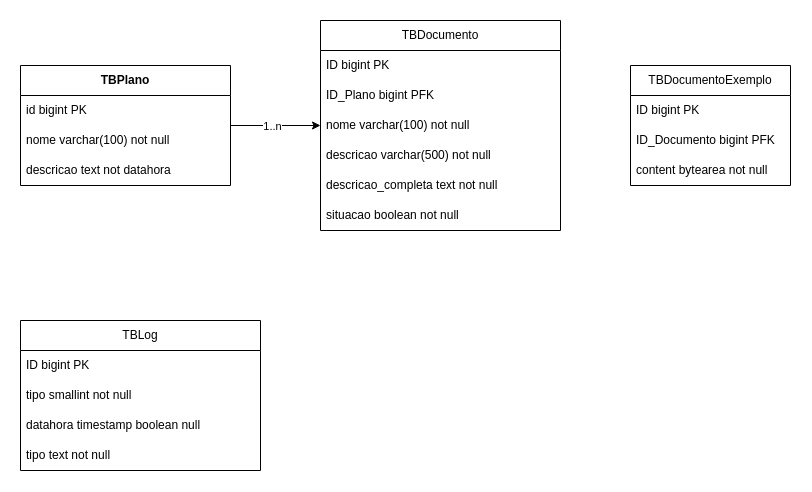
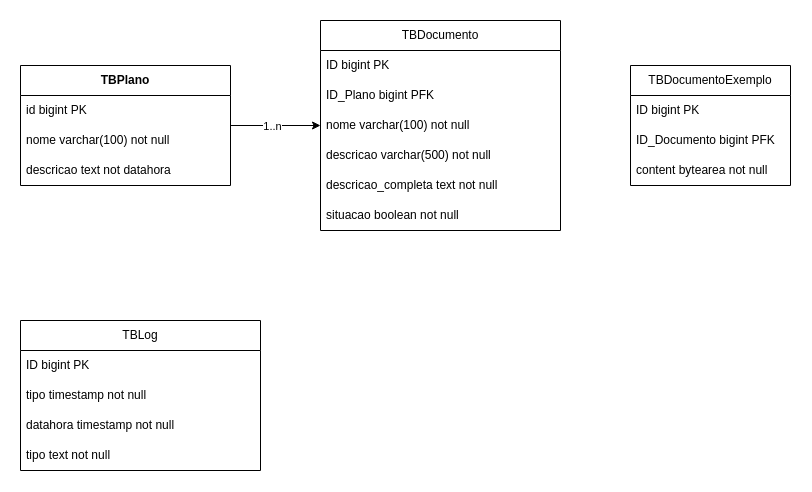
  <mxCell id="0" />
  <mxCell id="1" parent="0" />
  <mxCell id="2" style="edgeStyle=none;html=1;entryX=0;entryY=0.5;entryDx=0;entryDy=0;" edge="1" parent="1" source="4" target="11"><mxGeometry relative="1" as="geometry" /></mxCell>
  <mxCell id="3" value="1..n" style="edgeLabel;html=1;align=center;verticalAlign=middle;resizable=0;points=[];" vertex="1" connectable="0" parent="2"><mxGeometry x="0.412" relative="1" as="geometry"><mxPoint x="-23" as="offset" /></mxGeometry></mxCell>
  <mxCell id="4" value="&lt;span style=&quot;font-weight: 700;&quot;&gt;TBPlano&lt;/span&gt;" style="swimlane;fontStyle=0;childLayout=stackLayout;horizontal=1;startSize=30;horizontalStack=0;resizeParent=1;resizeParentMax=0;resizeLast=0;collapsible=1;marginBottom=0;whiteSpace=wrap;html=1;" vertex="1" parent="1"><mxGeometry x="20" y="65" width="210" height="120" as="geometry" /></mxCell>
  <mxCell id="5" value="id bigint PK" style="text;strokeColor=none;fillColor=none;align=left;verticalAlign=middle;spacingLeft=4;spacingRight=4;overflow=hidden;points=[[0,0.5],[1,0.5]];portConstraint=eastwest;rotatable=0;whiteSpace=wrap;html=1;" vertex="1" parent="4"><mxGeometry y="30" width="210" height="30" as="geometry" /></mxCell>
  <mxCell id="6" value="nome varchar(100) not null" style="text;strokeColor=none;fillColor=none;align=left;verticalAlign=middle;spacingLeft=4;spacingRight=4;overflow=hidden;points=[[0,0.5],[1,0.5]];portConstraint=eastwest;rotatable=0;whiteSpace=wrap;html=1;" vertex="1" parent="4"><mxGeometry y="60" width="210" height="30" as="geometry" /></mxCell>
  <mxCell id="7" value="descricao text not datahora" style="text;strokeColor=none;fillColor=none;align=left;verticalAlign=middle;spacingLeft=4;spacingRight=4;overflow=hidden;points=[[0,0.5],[1,0.5]];portConstraint=eastwest;rotatable=0;whiteSpace=wrap;html=1;" vertex="1" parent="4"><mxGeometry y="90" width="210" height="30" as="geometry" /></mxCell>
  <mxCell id="8" value="TBDocumento" style="swimlane;fontStyle=0;childLayout=stackLayout;horizontal=1;startSize=30;horizontalStack=0;resizeParent=1;resizeParentMax=0;resizeLast=0;collapsible=1;marginBottom=0;whiteSpace=wrap;html=1;" vertex="1" parent="1"><mxGeometry x="320" y="20" width="240" height="210" as="geometry" /></mxCell>
  <mxCell id="9" value="ID bigint PK" style="text;strokeColor=none;fillColor=none;align=left;verticalAlign=middle;spacingLeft=4;spacingRight=4;overflow=hidden;points=[[0,0.5],[1,0.5]];portConstraint=eastwest;rotatable=0;whiteSpace=wrap;html=1;" vertex="1" parent="8"><mxGeometry y="30" width="240" height="30" as="geometry" /></mxCell>
  <mxCell id="10" value="ID_Plano bigint PFK" style="text;strokeColor=none;fillColor=none;align=left;verticalAlign=middle;spacingLeft=4;spacingRight=4;overflow=hidden;points=[[0,0.5],[1,0.5]];portConstraint=eastwest;rotatable=0;whiteSpace=wrap;html=1;" vertex="1" parent="8"><mxGeometry y="60" width="240" height="30" as="geometry" /></mxCell>
  <mxCell id="11" value="nome varchar(100) not null&amp;nbsp;" style="text;strokeColor=none;fillColor=none;align=left;verticalAlign=middle;spacingLeft=4;spacingRight=4;overflow=hidden;points=[[0,0.5],[1,0.5]];portConstraint=eastwest;rotatable=0;whiteSpace=wrap;html=1;" vertex="1" parent="8"><mxGeometry y="90" width="240" height="30" as="geometry" /></mxCell>
  <mxCell id="12" value="descricao varchar(500) not null&amp;nbsp;" style="text;strokeColor=none;fillColor=none;align=left;verticalAlign=middle;spacingLeft=4;spacingRight=4;overflow=hidden;points=[[0,0.5],[1,0.5]];portConstraint=eastwest;rotatable=0;whiteSpace=wrap;html=1;" vertex="1" parent="8"><mxGeometry y="120" width="240" height="30" as="geometry" /></mxCell>
  <mxCell id="13" value="descricao_completa text not null&amp;nbsp;" style="text;strokeColor=none;fillColor=none;align=left;verticalAlign=middle;spacingLeft=4;spacingRight=4;overflow=hidden;points=[[0,0.5],[1,0.5]];portConstraint=eastwest;rotatable=0;whiteSpace=wrap;html=1;" vertex="1" parent="8"><mxGeometry y="150" width="240" height="30" as="geometry" /></mxCell>
  <mxCell id="14" value="situacao boolean not null&amp;nbsp;" style="text;strokeColor=none;fillColor=none;align=left;verticalAlign=middle;spacingLeft=4;spacingRight=4;overflow=hidden;points=[[0,0.5],[1,0.5]];portConstraint=eastwest;rotatable=0;whiteSpace=wrap;html=1;" vertex="1" parent="8"><mxGeometry y="180" width="240" height="30" as="geometry" /></mxCell>
  <mxCell id="15" value="TBDocumentoExemplo" style="swimlane;fontStyle=0;childLayout=stackLayout;horizontal=1;startSize=30;horizontalStack=0;resizeParent=1;resizeParentMax=0;resizeLast=0;collapsible=1;marginBottom=0;whiteSpace=wrap;html=1;" vertex="1" parent="1"><mxGeometry x="630" y="65" width="160" height="120" as="geometry" /></mxCell>
  <mxCell id="16" value="ID bigint PK" style="text;strokeColor=none;fillColor=none;align=left;verticalAlign=middle;spacingLeft=4;spacingRight=4;overflow=hidden;points=[[0,0.5],[1,0.5]];portConstraint=eastwest;rotatable=0;whiteSpace=wrap;html=1;" vertex="1" parent="15"><mxGeometry y="30" width="160" height="30" as="geometry" /></mxCell>
  <mxCell id="17" value="ID_Documento bigint PFK" style="text;strokeColor=none;fillColor=none;align=left;verticalAlign=middle;spacingLeft=4;spacingRight=4;overflow=hidden;points=[[0,0.5],[1,0.5]];portConstraint=eastwest;rotatable=0;whiteSpace=wrap;html=1;" vertex="1" parent="15"><mxGeometry y="60" width="160" height="30" as="geometry" /></mxCell>
  <mxCell id="18" value="content bytearea not null" style="text;strokeColor=none;fillColor=none;align=left;verticalAlign=middle;spacingLeft=4;spacingRight=4;overflow=hidden;points=[[0,0.5],[1,0.5]];portConstraint=eastwest;rotatable=0;whiteSpace=wrap;html=1;" vertex="1" parent="15"><mxGeometry y="90" width="160" height="30" as="geometry" /></mxCell>
  <mxCell id="19" value="TBLog" style="swimlane;fontStyle=0;childLayout=stackLayout;horizontal=1;startSize=30;horizontalStack=0;resizeParent=1;resizeParentMax=0;resizeLast=0;collapsible=1;marginBottom=0;whiteSpace=wrap;html=1;" vertex="1" parent="1"><mxGeometry x="20" y="320" width="240" height="150" as="geometry" /></mxCell>
  <mxCell id="20" value="ID bigint PK" style="text;strokeColor=none;fillColor=none;align=left;verticalAlign=middle;spacingLeft=4;spacingRight=4;overflow=hidden;points=[[0,0.5],[1,0.5]];portConstraint=eastwest;rotatable=0;whiteSpace=wrap;html=1;" vertex="1" parent="19"><mxGeometry y="30" width="240" height="30" as="geometry" /></mxCell>
- <mxCell id="21" value="tipo smallint not null" style="text;strokeColor=none;fillColor=none;align=left;verticalAlign=middle;spacingLeft=4;spacingRight=4;overflow=hidden;points=[[0,0.5],[1,0.5]];portConstraint=eastwest;rotatable=0;whiteSpace=wrap;html=1;" vertex="1" parent="19"><mxGeometry y="60" width="240" height="30" as="geometry" /></mxCell>
- <mxCell id="22" value="datahora timestamp boolean null" style="text;strokeColor=none;fillColor=none;align=left;verticalAlign=middle;spacingLeft=4;spacingRight=4;overflow=hidden;points=[[0,0.5],[1,0.5]];portConstraint=eastwest;rotatable=0;whiteSpace=wrap;html=1;" vertex="1" parent="19"><mxGeometry y="90" width="240" height="30" as="geometry" /></mxCell>
+ <mxCell id="21" value="tipo timestamp not null" style="text;strokeColor=none;fillColor=none;align=left;verticalAlign=middle;spacingLeft=4;spacingRight=4;overflow=hidden;points=[[0,0.5],[1,0.5]];portConstraint=eastwest;rotatable=0;whiteSpace=wrap;html=1;" vertex="1" parent="19"><mxGeometry y="60" width="240" height="30" as="geometry" /></mxCell>
+ <mxCell id="22" value="datahora timestamp not null" style="text;strokeColor=none;fillColor=none;align=left;verticalAlign=middle;spacingLeft=4;spacingRight=4;overflow=hidden;points=[[0,0.5],[1,0.5]];portConstraint=eastwest;rotatable=0;whiteSpace=wrap;html=1;" vertex="1" parent="19"><mxGeometry y="90" width="240" height="30" as="geometry" /></mxCell>
  <mxCell id="23" value="tipo text not null" style="text;strokeColor=none;fillColor=none;align=left;verticalAlign=middle;spacingLeft=4;spacingRight=4;overflow=hidden;points=[[0,0.5],[1,0.5]];portConstraint=eastwest;rotatable=0;whiteSpace=wrap;html=1;" vertex="1" parent="19"><mxGeometry y="120" width="240" height="30" as="geometry" /></mxCell>
